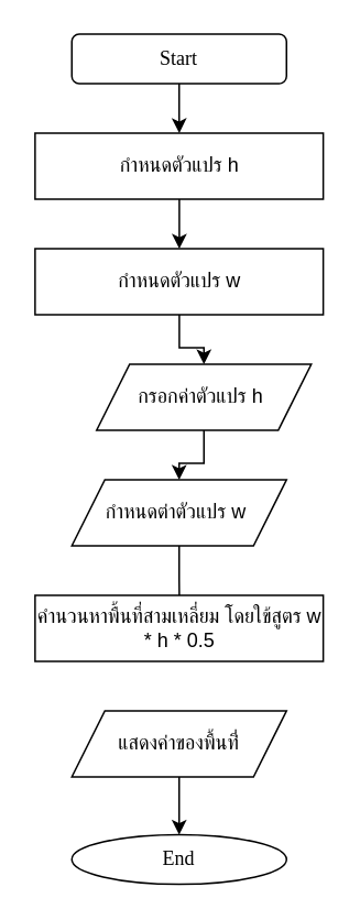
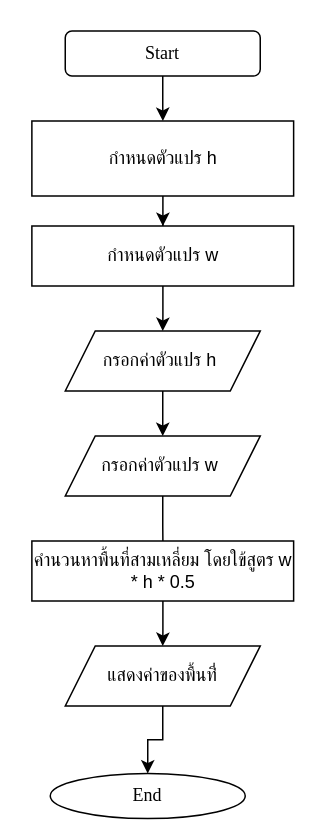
  <mxCell id="0" />
  <mxCell id="1" parent="0" />
  <mxCell id="2" value="" style="edgeStyle=orthogonalEdgeStyle;rounded=0;orthogonalLoop=1;jettySize=auto;html=1;" edge="1" parent="1" source="3" target="5"><mxGeometry relative="1" as="geometry" /></mxCell>
  <mxCell id="3" value="&lt;font data-font-src=&quot;https://fonts.googleapis.com/css?family=Sarabun&quot; face=&quot;Sarabun&quot;&gt;Start&lt;/font&gt;" style="whiteSpace=wrap;html=1;rounded=1;" vertex="1" parent="1"><mxGeometry x="43" y="20" width="130" height="30" as="geometry" /></mxCell>
  <mxCell id="4" value="" style="edgeStyle=orthogonalEdgeStyle;rounded=0;orthogonalLoop=1;jettySize=auto;html=1;" edge="1" parent="1" source="5" target="9"><mxGeometry relative="1" as="geometry" /></mxCell>
- <mxCell id="5" value="กำหนดตัวแปร h" style="rounded=0;whiteSpace=wrap;html=1;" vertex="1" parent="1"><mxGeometry x="20.75" y="80" width="174.5" height="40" as="geometry" /></mxCell>
+ <mxCell id="5" value="กำหนดตัวแปร h" style="rounded=0;whiteSpace=wrap;html=1;" vertex="1" parent="1"><mxGeometry x="20.75" y="80" width="174.5" height="50" as="geometry" /></mxCell>
  <mxCell id="6" value="" style="edgeStyle=orthogonalEdgeStyle;rounded=0;orthogonalLoop=1;jettySize=auto;html=1;" edge="1" parent="1" source="7" target="11"><mxGeometry relative="1" as="geometry" /></mxCell>
- <mxCell id="7" value="กรอกค่าตัวแปร h&amp;nbsp;" style="shape=parallelogram;perimeter=parallelogramPerimeter;whiteSpace=wrap;html=1;fixedSize=1;" vertex="1" parent="1"><mxGeometry x="58" y="220" width="130" height="40" as="geometry" /></mxCell>
+ <mxCell id="7" value="กรอกค่าตัวแปร h&amp;nbsp;" style="shape=parallelogram;perimeter=parallelogramPerimeter;whiteSpace=wrap;html=1;fixedSize=1;" vertex="1" parent="1"><mxGeometry x="43" y="220" width="130" height="40" as="geometry" /></mxCell>
  <mxCell id="8" value="" style="edgeStyle=orthogonalEdgeStyle;rounded=0;orthogonalLoop=1;jettySize=auto;html=1;" edge="1" parent="1" source="9" target="7"><mxGeometry relative="1" as="geometry" /></mxCell>
  <mxCell id="9" value="กำหนดตัวแปร w" style="rounded=0;whiteSpace=wrap;html=1;" vertex="1" parent="1"><mxGeometry x="20.75" y="150" width="174.5" height="40" as="geometry" /></mxCell>
  <mxCell id="10" value="" style="edgeStyle=orthogonalEdgeStyle;rounded=0;orthogonalLoop=1;jettySize=auto;html=1;endArrow=none;" edge="1" parent="1" source="11" target="13"><mxGeometry relative="1" as="geometry" /></mxCell>
- <mxCell id="11" value="กำหนดต่าตัวแปร w&amp;nbsp;" style="shape=parallelogram;perimeter=parallelogramPerimeter;whiteSpace=wrap;html=1;fixedSize=1;" vertex="1" parent="1"><mxGeometry x="43" y="290" width="130" height="40" as="geometry" /></mxCell>
+ <mxCell id="11" value="กรอกค่าตัวแปร w&amp;nbsp;" style="shape=parallelogram;perimeter=parallelogramPerimeter;whiteSpace=wrap;html=1;fixedSize=1;" vertex="1" parent="1"><mxGeometry x="43" y="290" width="130" height="40" as="geometry" /></mxCell>
+ <mxCell id="12" value="" style="edgeStyle=orthogonalEdgeStyle;rounded=0;orthogonalLoop=1;jettySize=auto;html=1;" edge="1" parent="1" source="13" target="15"><mxGeometry relative="1" as="geometry" /></mxCell>
  <mxCell id="13" value="คำนวนหาพื้นที่สามเหลี่ยม โดยใข้สูตร w * h * 0.5" style="rounded=0;whiteSpace=wrap;html=1;" vertex="1" parent="1"><mxGeometry x="20.75" y="360" width="174.5" height="40" as="geometry" /></mxCell>
  <mxCell id="14" value="" style="edgeStyle=orthogonalEdgeStyle;rounded=0;orthogonalLoop=1;jettySize=auto;html=1;" edge="1" parent="1" source="15" target="16"><mxGeometry relative="1" as="geometry" /></mxCell>
  <mxCell id="15" value="แสดงค่าของพื้นที่่" style="shape=parallelogram;perimeter=parallelogramPerimeter;whiteSpace=wrap;html=1;fixedSize=1;" vertex="1" parent="1"><mxGeometry x="43" y="430" width="130" height="40" as="geometry" /></mxCell>
- <mxCell id="16" value="&lt;font data-font-src=&quot;https://fonts.googleapis.com/css?family=Sarabun&quot; face=&quot;Sarabun&quot;&gt;End&lt;/font&gt;" style="ellipse;whiteSpace=wrap;html=1;" vertex="1" parent="1"><mxGeometry x="43" y="505" width="130" height="30" as="geometry" /></mxCell>
+ <mxCell id="16" value="&lt;font data-font-src=&quot;https://fonts.googleapis.com/css?family=Sarabun&quot; face=&quot;Sarabun&quot;&gt;End&lt;/font&gt;" style="ellipse;whiteSpace=wrap;html=1;" vertex="1" parent="1"><mxGeometry x="33" y="515" width="130" height="30" as="geometry" /></mxCell>
